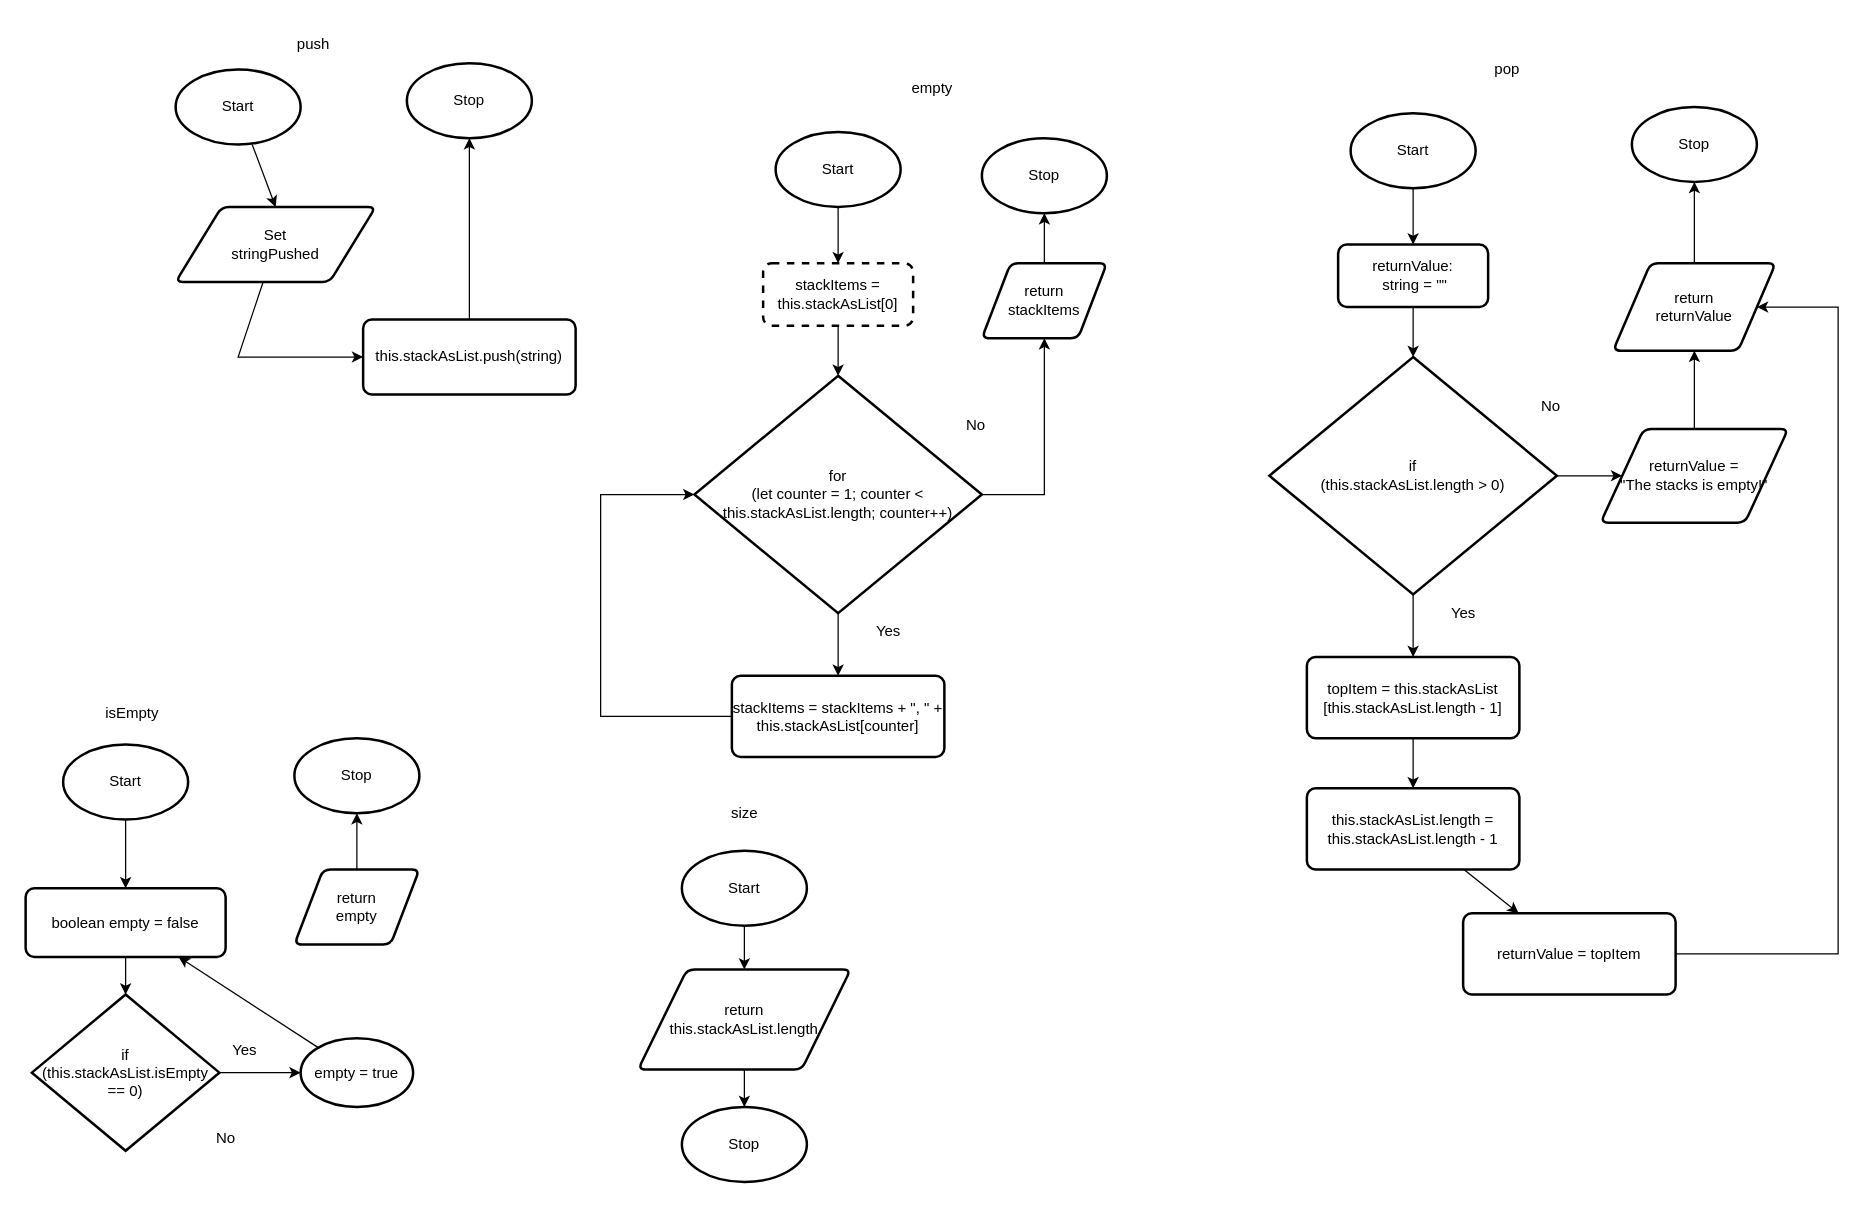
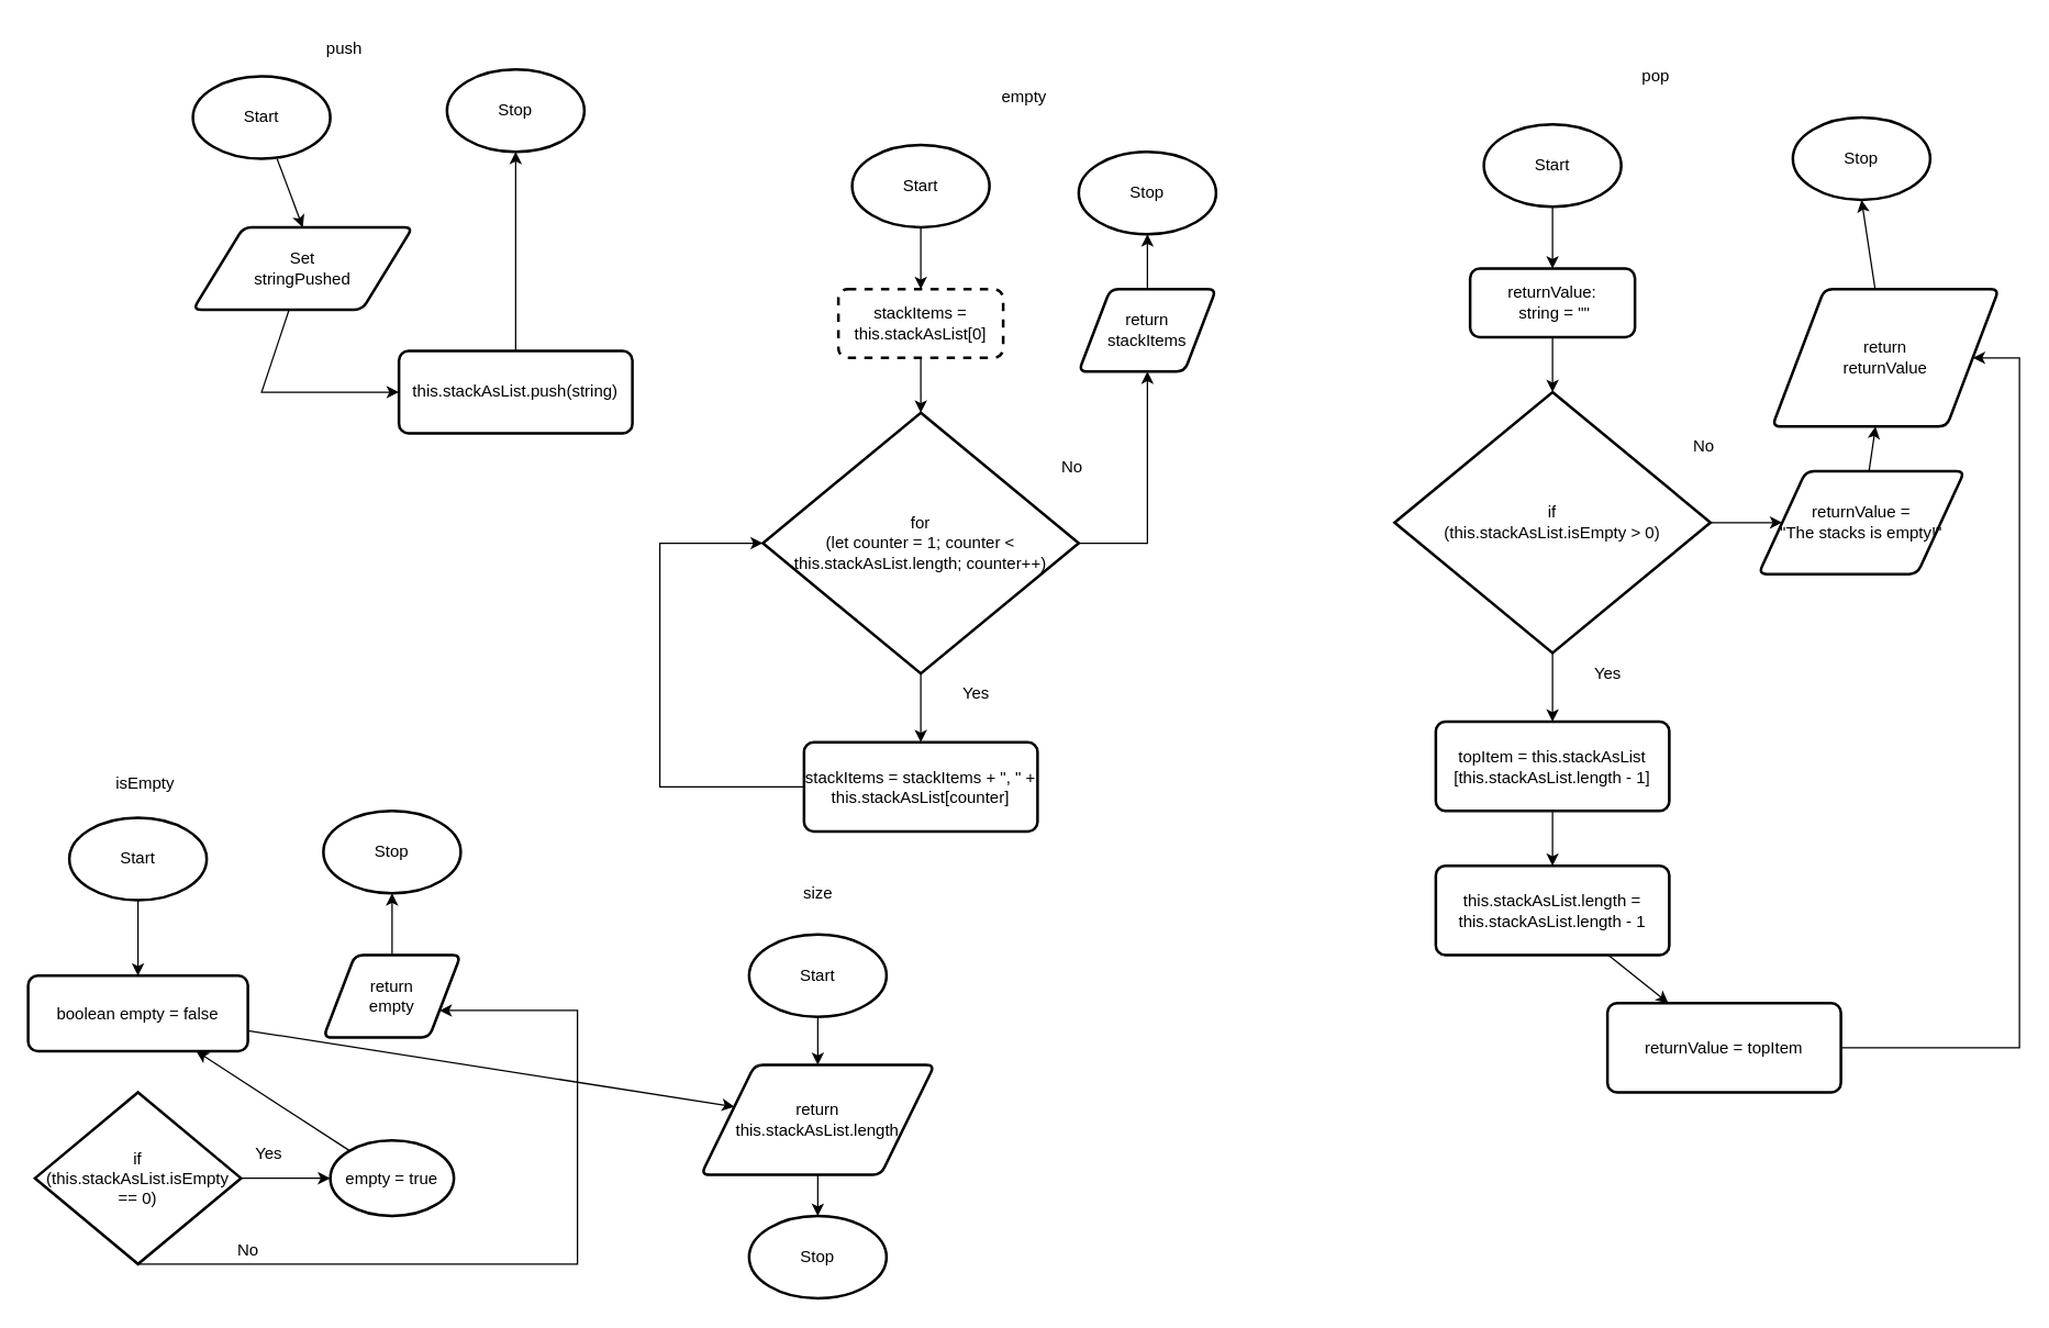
  <mxCell id="0" />
  <mxCell id="1" parent="0" />
  <mxCell id="2" style="edgeStyle=none;html=1;entryX=0.5;entryY=0;entryDx=0;entryDy=0;" parent="1" source="3" target="9" edge="1"><mxGeometry relative="1" as="geometry" /></mxCell>
  <mxCell id="3" value="Start" style="strokeWidth=2;html=1;shape=mxgraph.flowchart.start_1;whiteSpace=wrap;" parent="1" vertex="1"><mxGeometry x="140" y="55" width="100" height="60" as="geometry" /></mxCell>
  <mxCell id="4" value="Stop" style="strokeWidth=2;html=1;shape=mxgraph.flowchart.start_1;whiteSpace=wrap;" parent="1" vertex="1"><mxGeometry x="325" y="50" width="100" height="60" as="geometry" /></mxCell>
  <mxCell id="5" style="edgeStyle=none;rounded=0;html=1;entryX=0.5;entryY=1;entryDx=0;entryDy=0;entryPerimeter=0;fontSize=9;" parent="1" source="6" target="4" edge="1"><mxGeometry relative="1" as="geometry" /></mxCell>
  <mxCell id="6" value="&lt;font style=&quot;font-size: 12px;&quot;&gt;this.stackAsList.push(string)&lt;/font&gt;" style="rounded=1;whiteSpace=wrap;html=1;absoluteArcSize=1;arcSize=14;strokeWidth=2;fontSize=9;" parent="1" vertex="1"><mxGeometry x="290" y="255" width="170" height="60" as="geometry" /></mxCell>
  <mxCell id="7" value="push" style="text;html=1;align=center;verticalAlign=middle;resizable=0;points=[];autosize=1;strokeColor=none;fillColor=none;" parent="1" vertex="1"><mxGeometry x="225" y="20" width="50" height="30" as="geometry" /></mxCell>
  <mxCell id="8" style="edgeStyle=none;rounded=0;html=1;" parent="1" source="9" target="6" edge="1"><mxGeometry relative="1" as="geometry"><Array as="points"><mxPoint x="190" y="285" /></Array></mxGeometry></mxCell>
  <mxCell id="9" value="Set &lt;br&gt;stringPushed" style="shape=parallelogram;html=1;strokeWidth=2;perimeter=parallelogramPerimeter;whiteSpace=wrap;rounded=1;arcSize=12;size=0.23;" parent="1" vertex="1"><mxGeometry x="140" y="165" width="160" height="60" as="geometry" /></mxCell>
  <mxCell id="10" style="edgeStyle=none;html=1;entryX=0.5;entryY=0;entryDx=0;entryDy=0;" parent="1" source="11" target="22" edge="1"><mxGeometry relative="1" as="geometry"><mxPoint x="670" y="205" as="targetPoint" /></mxGeometry></mxCell>
  <mxCell id="11" value="Start" style="strokeWidth=2;html=1;shape=mxgraph.flowchart.start_1;whiteSpace=wrap;" parent="1" vertex="1"><mxGeometry x="620" y="105" width="100" height="60" as="geometry" /></mxCell>
  <mxCell id="12" value="Stop" style="strokeWidth=2;html=1;shape=mxgraph.flowchart.start_1;whiteSpace=wrap;" parent="1" vertex="1"><mxGeometry x="785" y="110" width="100" height="60" as="geometry" /></mxCell>
  <mxCell id="13" style="edgeStyle=none;html=1;entryX=0.5;entryY=0;entryDx=0;entryDy=0;fontSize=12;entryPerimeter=0;" parent="1" source="22" target="17" edge="1"><mxGeometry relative="1" as="geometry"><mxPoint x="670" y="265" as="sourcePoint" /><mxPoint x="670" y="305" as="targetPoint" /></mxGeometry></mxCell>
  <mxCell id="14" value="empty" style="text;html=1;align=center;verticalAlign=middle;resizable=0;points=[];autosize=1;strokeColor=none;fillColor=none;" parent="1" vertex="1"><mxGeometry x="705" y="55" width="80" height="30" as="geometry" /></mxCell>
  <mxCell id="15" style="edgeStyle=none;html=1;fontSize=6;" parent="1" source="17" target="19" edge="1"><mxGeometry relative="1" as="geometry" /></mxCell>
  <mxCell id="16" style="edgeStyle=elbowEdgeStyle;html=1;entryX=0.5;entryY=1;entryDx=0;entryDy=0;elbow=vertical;exitX=1;exitY=0.5;exitDx=0;exitDy=0;exitPerimeter=0;rounded=0;" parent="1" source="17" target="24" edge="1"><mxGeometry relative="1" as="geometry"><Array as="points"><mxPoint x="835" y="395" /></Array></mxGeometry></mxCell>
  <mxCell id="17" value="&lt;font style=&quot;font-size: 12px;&quot;&gt;for &lt;br&gt;(let counter = 1; counter &amp;lt; this.stackAsList.length; counter++)&lt;/font&gt;" style="strokeWidth=2;html=1;shape=mxgraph.flowchart.decision;whiteSpace=wrap;fontSize=6;" parent="1" vertex="1"><mxGeometry x="555" y="300" width="230" height="190" as="geometry" /></mxCell>
  <mxCell id="18" style="edgeStyle=elbowEdgeStyle;rounded=0;elbow=vertical;html=1;entryX=0;entryY=0.5;entryDx=0;entryDy=0;entryPerimeter=0;fontSize=12;" parent="1" source="19" target="17" edge="1"><mxGeometry relative="1" as="geometry"><Array as="points"><mxPoint x="480" y="470" /></Array></mxGeometry></mxCell>
  <mxCell id="19" value="stackItems = stackItems + &quot;, &quot; + this.stackAsList[counter]" style="rounded=1;whiteSpace=wrap;html=1;absoluteArcSize=1;arcSize=14;strokeWidth=2;fontSize=12;" parent="1" vertex="1"><mxGeometry x="585" y="540" width="170" height="65" as="geometry" /></mxCell>
  <mxCell id="20" value="Yes" style="text;html=1;align=center;verticalAlign=middle;resizable=0;points=[];autosize=1;strokeColor=none;fillColor=none;fontSize=12;" parent="1" vertex="1"><mxGeometry x="690" y="490" width="40" height="30" as="geometry" /></mxCell>
  <mxCell id="21" value="No" style="text;html=1;align=center;verticalAlign=middle;resizable=0;points=[];autosize=1;strokeColor=none;fillColor=none;fontSize=12;" parent="1" vertex="1"><mxGeometry x="760" y="325" width="40" height="30" as="geometry" /></mxCell>
  <mxCell id="22" value="stackItems = this.stackAsList[0]" style="rounded=1;whiteSpace=wrap;html=1;absoluteArcSize=1;arcSize=14;strokeWidth=2;dashed=1;" parent="1" vertex="1"><mxGeometry x="610" y="210" width="120" height="50" as="geometry" /></mxCell>
  <mxCell id="23" style="edgeStyle=elbowEdgeStyle;rounded=0;elbow=vertical;html=1;entryX=0.5;entryY=1;entryDx=0;entryDy=0;entryPerimeter=0;" parent="1" source="24" target="12" edge="1"><mxGeometry relative="1" as="geometry" /></mxCell>
  <mxCell id="24" value="return &lt;br&gt;stackItems" style="shape=parallelogram;html=1;strokeWidth=2;perimeter=parallelogramPerimeter;whiteSpace=wrap;rounded=1;arcSize=12;size=0.23;" parent="1" vertex="1"><mxGeometry x="785" y="210" width="100" height="60" as="geometry" /></mxCell>
  <mxCell id="25" style="edgeStyle=none;html=1;entryX=0.5;entryY=0;entryDx=0;entryDy=0;" parent="1" source="26" target="37" edge="1"><mxGeometry relative="1" as="geometry"><mxPoint x="1130" y="190" as="targetPoint" /></mxGeometry></mxCell>
  <mxCell id="26" value="Start" style="strokeWidth=2;html=1;shape=mxgraph.flowchart.start_1;whiteSpace=wrap;" parent="1" vertex="1"><mxGeometry x="1080" y="90" width="100" height="60" as="geometry" /></mxCell>
  <mxCell id="27" value="Stop" style="strokeWidth=2;html=1;shape=mxgraph.flowchart.start_1;whiteSpace=wrap;" parent="1" vertex="1"><mxGeometry x="1305" y="85" width="100" height="60" as="geometry" /></mxCell>
  <mxCell id="28" style="edgeStyle=none;html=1;entryX=0.5;entryY=0;entryDx=0;entryDy=0;fontSize=12;entryPerimeter=0;" parent="1" source="37" target="32" edge="1"><mxGeometry relative="1" as="geometry"><mxPoint x="1130" y="250" as="sourcePoint" /><mxPoint x="1130" y="290" as="targetPoint" /></mxGeometry></mxCell>
  <mxCell id="29" value="pop" style="text;html=1;align=center;verticalAlign=middle;resizable=0;points=[];autosize=1;strokeColor=none;fillColor=none;" parent="1" vertex="1"><mxGeometry x="1185" y="40" width="40" height="30" as="geometry" /></mxCell>
  <mxCell id="30" style="edgeStyle=none;html=1;fontSize=6;" parent="1" source="32" target="34" edge="1"><mxGeometry relative="1" as="geometry" /></mxCell>
  <mxCell id="31" style="edgeStyle=none;html=1;entryX=0;entryY=0.5;entryDx=0;entryDy=0;" parent="1" source="32" target="45" edge="1"><mxGeometry relative="1" as="geometry" /></mxCell>
- <mxCell id="32" value="&lt;span style=&quot;font-size: 12px;&quot;&gt;if &lt;br&gt;(this.stackAsList.length &amp;gt; 0)&lt;/span&gt;" style="strokeWidth=2;html=1;shape=mxgraph.flowchart.decision;whiteSpace=wrap;fontSize=6;" parent="1" vertex="1"><mxGeometry x="1015" y="285" width="230" height="190" as="geometry" /></mxCell>
+ <mxCell id="32" value="&lt;span style=&quot;font-size: 12px;&quot;&gt;if &lt;br&gt;(this.stackAsList.isEmpty &amp;gt; 0)&lt;/span&gt;" style="strokeWidth=2;html=1;shape=mxgraph.flowchart.decision;whiteSpace=wrap;fontSize=6;" parent="1" vertex="1"><mxGeometry x="1015" y="285" width="230" height="190" as="geometry" /></mxCell>
  <mxCell id="33" style="edgeStyle=none;html=1;" parent="1" source="34" target="41" edge="1"><mxGeometry relative="1" as="geometry" /></mxCell>
  <mxCell id="34" value="topItem = this.stackAsList&lt;br&gt;[this.stackAsList.length - 1]" style="rounded=1;whiteSpace=wrap;html=1;absoluteArcSize=1;arcSize=14;strokeWidth=2;fontSize=12;" parent="1" vertex="1"><mxGeometry x="1045" y="525" width="170" height="65" as="geometry" /></mxCell>
  <mxCell id="35" value="Yes" style="text;html=1;align=center;verticalAlign=middle;resizable=0;points=[];autosize=1;strokeColor=none;fillColor=none;fontSize=12;" parent="1" vertex="1"><mxGeometry x="1150" y="475" width="40" height="30" as="geometry" /></mxCell>
  <mxCell id="36" value="No" style="text;html=1;align=center;verticalAlign=middle;resizable=0;points=[];autosize=1;strokeColor=none;fillColor=none;fontSize=12;" parent="1" vertex="1"><mxGeometry x="1220" y="310" width="40" height="30" as="geometry" /></mxCell>
  <mxCell id="37" value="returnValue:&lt;br&gt;&amp;nbsp;string = &quot;&quot;" style="rounded=1;whiteSpace=wrap;html=1;absoluteArcSize=1;arcSize=14;strokeWidth=2;" parent="1" vertex="1"><mxGeometry x="1070" y="195" width="120" height="50" as="geometry" /></mxCell>
  <mxCell id="38" style="edgeStyle=none;html=1;entryX=0.5;entryY=1;entryDx=0;entryDy=0;entryPerimeter=0;" parent="1" source="39" target="27" edge="1"><mxGeometry relative="1" as="geometry" /></mxCell>
- <mxCell id="39" value="return &lt;br&gt;returnValue" style="shape=parallelogram;html=1;strokeWidth=2;perimeter=parallelogramPerimeter;whiteSpace=wrap;rounded=1;arcSize=12;size=0.23;" parent="1" vertex="1"><mxGeometry x="1290" y="210" width="130" height="70" as="geometry" /></mxCell>
+ <mxCell id="39" value="return &lt;br&gt;returnValue" style="shape=parallelogram;html=1;strokeWidth=2;perimeter=parallelogramPerimeter;whiteSpace=wrap;rounded=1;arcSize=12;size=0.23;" parent="1" vertex="1"><mxGeometry x="1290" y="210" width="165" height="100" as="geometry" /></mxCell>
  <mxCell id="40" style="edgeStyle=none;html=1;" parent="1" source="41" target="43" edge="1"><mxGeometry relative="1" as="geometry" /></mxCell>
  <mxCell id="41" value="&lt;div&gt;this.stackAsList.length = this.stackAsList.length - 1&lt;/div&gt;" style="rounded=1;whiteSpace=wrap;html=1;absoluteArcSize=1;arcSize=14;strokeWidth=2;fontSize=12;" parent="1" vertex="1"><mxGeometry x="1045" y="630" width="170" height="65" as="geometry" /></mxCell>
  <mxCell id="42" style="edgeStyle=elbowEdgeStyle;html=1;entryX=1;entryY=0.5;entryDx=0;entryDy=0;elbow=vertical;rounded=0;" parent="1" source="43" target="39" edge="1"><mxGeometry relative="1" as="geometry"><Array as="points"><mxPoint x="1470" y="530" /><mxPoint x="1310" y="770" /></Array></mxGeometry></mxCell>
  <mxCell id="43" value="&lt;div&gt;returnValue = topItem&lt;/div&gt;" style="rounded=1;whiteSpace=wrap;html=1;absoluteArcSize=1;arcSize=14;strokeWidth=2;fontSize=12;" parent="1" vertex="1"><mxGeometry x="1170" y="730" width="170" height="65" as="geometry" /></mxCell>
  <mxCell id="44" style="edgeStyle=none;html=1;" parent="1" source="45" target="39" edge="1"><mxGeometry relative="1" as="geometry" /></mxCell>
  <mxCell id="45" value="returnValue = &lt;br&gt;&quot;The stacks is empty!&quot;" style="shape=parallelogram;html=1;strokeWidth=2;perimeter=parallelogramPerimeter;whiteSpace=wrap;rounded=1;arcSize=12;size=0.23;" parent="1" vertex="1"><mxGeometry x="1280" y="342.5" width="150" height="75" as="geometry" /></mxCell>
  <mxCell id="46" value="isEmpty" style="text;html=1;align=center;verticalAlign=middle;resizable=0;points=[];autosize=1;strokeColor=none;fillColor=none;" vertex="1" parent="1"><mxGeometry x="70" y="555" width="70" height="30" as="geometry" /></mxCell>
  <mxCell id="47" style="edgeStyle=none;html=1;entryX=0.5;entryY=0;entryDx=0;entryDy=0;" edge="1" parent="1" source="48" target="51"><mxGeometry relative="1" as="geometry"><mxPoint x="100" y="705" as="targetPoint" /></mxGeometry></mxCell>
  <mxCell id="48" value="Start" style="strokeWidth=2;html=1;shape=mxgraph.flowchart.start_1;whiteSpace=wrap;" vertex="1" parent="1"><mxGeometry x="50" y="595" width="100" height="60" as="geometry" /></mxCell>
  <mxCell id="49" value="Stop" style="strokeWidth=2;html=1;shape=mxgraph.flowchart.start_1;whiteSpace=wrap;" vertex="1" parent="1"><mxGeometry x="235" y="590" width="100" height="60" as="geometry" /></mxCell>
- <mxCell id="50" style="edgeStyle=none;html=1;entryX=0.5;entryY=0;entryDx=0;entryDy=0;entryPerimeter=0;" edge="1" parent="1" source="51" target="54"><mxGeometry relative="1" as="geometry" /></mxCell>
+ <mxCell id="50" style="edgeStyle=none;html=1;" edge="1" parent="1" source="51" target="65"><mxGeometry relative="1" as="geometry" /></mxCell>
  <mxCell id="51" value="&lt;div&gt;boolean empty = false&lt;/div&gt;" style="rounded=1;whiteSpace=wrap;html=1;absoluteArcSize=1;arcSize=14;strokeWidth=2;" vertex="1" parent="1"><mxGeometry x="20" y="710" width="160" height="55" as="geometry" /></mxCell>
  <mxCell id="52" style="edgeStyle=none;html=1;entryX=0;entryY=0.5;entryDx=0;entryDy=0;" edge="1" parent="1" source="54" target="56"><mxGeometry relative="1" as="geometry" /></mxCell>
+ <mxCell id="53" style="edgeStyle=elbowEdgeStyle;html=1;entryX=1;entryY=0.75;entryDx=0;entryDy=0;rounded=0;exitX=0.5;exitY=1;exitDx=0;exitDy=0;exitPerimeter=0;" edge="1" parent="1" source="54" target="59"><mxGeometry relative="1" as="geometry"><Array as="points"><mxPoint x="420" y="800" /></Array></mxGeometry></mxCell>
  <mxCell id="54" value="if &lt;br&gt;(this.stackAsList.isEmpty == 0)" style="strokeWidth=2;html=1;shape=mxgraph.flowchart.decision;whiteSpace=wrap;" vertex="1" parent="1"><mxGeometry x="25" y="795" width="150" height="125" as="geometry" /></mxCell>
  <mxCell id="55" style="edgeStyle=none;html=1;" edge="1" parent="1" source="56" target="51"><mxGeometry relative="1" as="geometry" /></mxCell>
  <mxCell id="56" value="&lt;div&gt;empty = true&lt;/div&gt;" style="ellipse;whiteSpace=wrap;html=1;absoluteArcSize=1;arcSize=14;strokeWidth=2;" vertex="1" parent="1"><mxGeometry y="830" width="90" height="55" as="geometry" x="240" /></mxCell>
  <mxCell id="57" value="Yes" style="text;html=1;align=center;verticalAlign=middle;resizable=0;points=[];autosize=1;strokeColor=none;fillColor=none;" vertex="1" parent="1"><mxGeometry x="175" y="825" width="40" height="30" as="geometry" /></mxCell>
  <mxCell id="58" style="edgeStyle=none;html=1;entryX=0.5;entryY=1;entryDx=0;entryDy=0;entryPerimeter=0;" edge="1" parent="1" source="59" target="49"><mxGeometry relative="1" as="geometry" /></mxCell>
  <mxCell id="59" value="return &lt;br&gt;empty" style="shape=parallelogram;html=1;strokeWidth=2;perimeter=parallelogramPerimeter;whiteSpace=wrap;rounded=1;arcSize=12;size=0.23;" vertex="1" parent="1"><mxGeometry x="235" y="695" width="100" height="60" as="geometry" /></mxCell>
  <mxCell id="60" value="No" style="text;html=1;align=center;verticalAlign=middle;resizable=0;points=[];autosize=1;strokeColor=none;fillColor=none;" vertex="1" parent="1"><mxGeometry x="160" y="895" width="40" height="30" as="geometry" /></mxCell>
  <mxCell id="61" value="size" style="text;html=1;align=center;verticalAlign=middle;resizable=0;points=[];autosize=1;strokeColor=none;fillColor=none;" vertex="1" parent="1"><mxGeometry x="575" y="635" width="40" height="30" as="geometry" /></mxCell>
  <mxCell id="62" style="edgeStyle=elbowEdgeStyle;rounded=0;html=1;entryX=0.5;entryY=0;entryDx=0;entryDy=0;" edge="1" parent="1" source="63" target="65"><mxGeometry relative="1" as="geometry" /></mxCell>
  <mxCell id="63" value="Start" style="strokeWidth=2;html=1;shape=mxgraph.flowchart.start_1;whiteSpace=wrap;" vertex="1" parent="1"><mxGeometry x="545" y="680" width="100" height="60" as="geometry" /></mxCell>
  <mxCell id="64" style="edgeStyle=elbowEdgeStyle;rounded=0;html=1;entryX=0.5;entryY=0;entryDx=0;entryDy=0;entryPerimeter=0;" edge="1" parent="1" source="65" target="66"><mxGeometry relative="1" as="geometry" /></mxCell>
  <mxCell id="65" value="return &lt;br&gt;this.stackAsList.length" style="shape=parallelogram;html=1;strokeWidth=2;perimeter=parallelogramPerimeter;whiteSpace=wrap;rounded=1;arcSize=12;size=0.23;" vertex="1" parent="1"><mxGeometry x="510" y="775" width="170" height="80" as="geometry" /></mxCell>
  <mxCell id="66" value="Stop" style="strokeWidth=2;html=1;shape=mxgraph.flowchart.start_1;whiteSpace=wrap;" vertex="1" parent="1"><mxGeometry x="545" y="885" width="100" height="60" as="geometry" /></mxCell>
